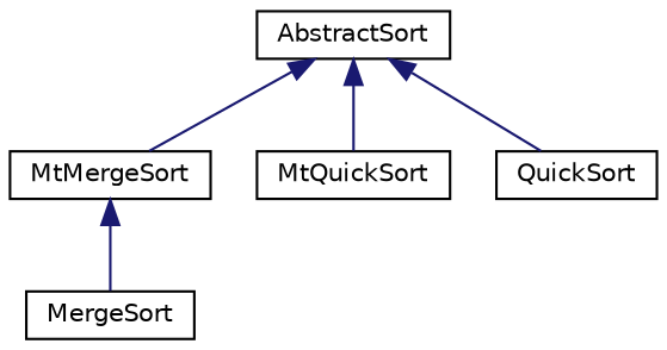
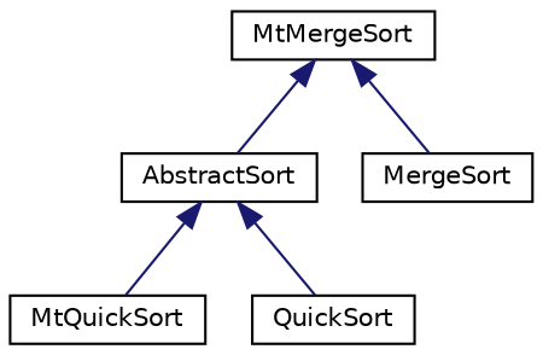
  digraph {
    rankdir=TB
    node [color=black fillcolor=white fontname=Helvetica fontsize=10 shape=record style=filled]
    edge [color=midnightblue dir=back fontname=Helvetica fontsize=10 labelfontname=Helvetica labelfontsize=10 style=solid]
    n1 [height=0.2 label=AbstractSort width=0.4]
    n2 [height=0.2 label=MtMergeSort width=0.4]
    n3 [height=0.2 label=MtQuickSort width=0.4]
    n4 [height=0.2 label=QuickSort width=0.4]
    n5 [height=0.2 label=MergeSort width=0.4]
-   n1 -> n2
+   n2 -> n1
    n1 -> n3
    n1 -> n4
    n2 -> n5
  }
